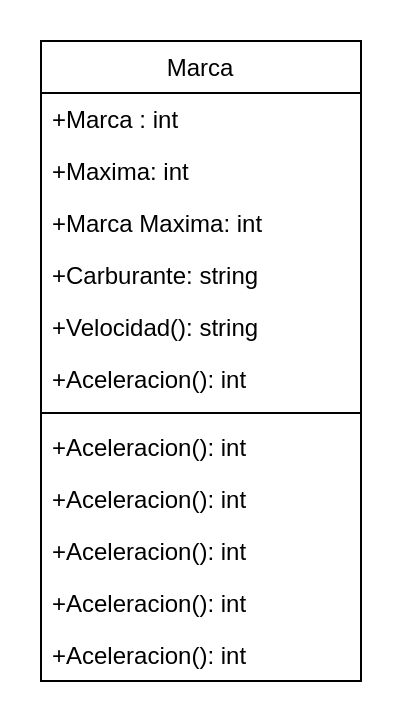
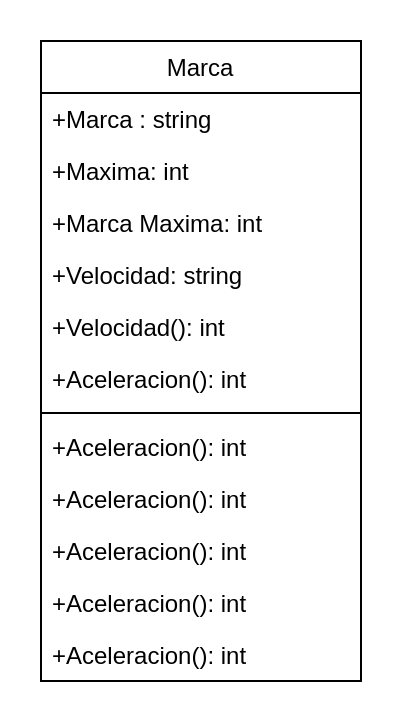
  <mxCell id="0" />
  <mxCell id="1" parent="0" />
  <mxCell id="2" value="Marca" style="swimlane;fontStyle=0;align=center;verticalAlign=top;childLayout=stackLayout;horizontal=1;startSize=26;horizontalStack=0;resizeParent=1;resizeLast=0;collapsible=1;marginBottom=0;rounded=0;shadow=0;strokeWidth=1;" vertex="1" parent="1"><mxGeometry x="20" y="20" width="160" height="320" as="geometry"><mxRectangle x="550" y="140" width="160" height="26" as="alternateBounds" /></mxGeometry></mxCell>
- <mxCell id="3" value="+Marca : int" style="text;align=left;verticalAlign=top;spacingLeft=4;spacingRight=4;overflow=hidden;rotatable=0;points=[[0,0.5],[1,0.5]];portConstraint=eastwest;" vertex="1" parent="2"><mxGeometry y="26" width="160" height="26" as="geometry" /></mxCell>
+ <mxCell id="3" value="+Marca : string" style="text;align=left;verticalAlign=top;spacingLeft=4;spacingRight=4;overflow=hidden;rotatable=0;points=[[0,0.5],[1,0.5]];portConstraint=eastwest;" vertex="1" parent="2"><mxGeometry y="26" width="160" height="26" as="geometry" /></mxCell>
  <mxCell id="4" value="+Maxima: int" style="text;align=left;verticalAlign=top;spacingLeft=4;spacingRight=4;overflow=hidden;rotatable=0;points=[[0,0.5],[1,0.5]];portConstraint=eastwest;rounded=0;shadow=0;html=0;" vertex="1" parent="2"><mxGeometry y="52" width="160" height="26" as="geometry" /></mxCell>
  <mxCell id="5" value="+Marca Maxima: int" style="text;align=left;verticalAlign=top;spacingLeft=4;spacingRight=4;overflow=hidden;rotatable=0;points=[[0,0.5],[1,0.5]];portConstraint=eastwest;rounded=0;shadow=0;html=0;" vertex="1" parent="2"><mxGeometry y="78" width="160" height="26" as="geometry" /></mxCell>
- <mxCell id="6" value="+Carburante: string" style="text;align=left;verticalAlign=top;spacingLeft=4;spacingRight=4;overflow=hidden;rotatable=0;points=[[0,0.5],[1,0.5]];portConstraint=eastwest;rounded=0;shadow=0;html=0;" vertex="1" parent="2"><mxGeometry y="104" width="160" height="26" as="geometry" /></mxCell>
- <mxCell id="7" value="+Velocidad(): string" style="text;align=left;verticalAlign=top;spacingLeft=4;spacingRight=4;overflow=hidden;rotatable=0;points=[[0,0.5],[1,0.5]];portConstraint=eastwest;" vertex="1" parent="2"><mxGeometry y="130" width="160" height="26" as="geometry" /></mxCell>
+ <mxCell id="6" value="+Velocidad: string" style="text;align=left;verticalAlign=top;spacingLeft=4;spacingRight=4;overflow=hidden;rotatable=0;points=[[0,0.5],[1,0.5]];portConstraint=eastwest;rounded=0;shadow=0;html=0;" vertex="1" parent="2"><mxGeometry y="104" width="160" height="26" as="geometry" /></mxCell>
+ <mxCell id="7" value="+Velocidad(): int" style="text;align=left;verticalAlign=top;spacingLeft=4;spacingRight=4;overflow=hidden;rotatable=0;points=[[0,0.5],[1,0.5]];portConstraint=eastwest;" vertex="1" parent="2"><mxGeometry y="130" width="160" height="26" as="geometry" /></mxCell>
  <mxCell id="8" value="+Aceleracion(): int" style="text;align=left;verticalAlign=top;spacingLeft=4;spacingRight=4;overflow=hidden;rotatable=0;points=[[0,0.5],[1,0.5]];portConstraint=eastwest;" vertex="1" parent="2"><mxGeometry y="156" width="160" height="26" as="geometry" /></mxCell>
  <mxCell id="9" value="" style="line;html=1;strokeWidth=1;align=left;verticalAlign=middle;spacingTop=-1;spacingLeft=3;spacingRight=3;rotatable=0;labelPosition=right;points=[];portConstraint=eastwest;" vertex="1" parent="2"><mxGeometry y="182" width="160" height="8" as="geometry" /></mxCell>
  <mxCell id="10" value="+Aceleracion(): int" style="text;align=left;verticalAlign=top;spacingLeft=4;spacingRight=4;overflow=hidden;rotatable=0;points=[[0,0.5],[1,0.5]];portConstraint=eastwest;" vertex="1" parent="2"><mxGeometry y="190" width="160" height="26" as="geometry" /></mxCell>
  <mxCell id="11" value="+Aceleracion(): int" style="text;align=left;verticalAlign=top;spacingLeft=4;spacingRight=4;overflow=hidden;rotatable=0;points=[[0,0.5],[1,0.5]];portConstraint=eastwest;" vertex="1" parent="2"><mxGeometry y="216" width="160" height="26" as="geometry" /></mxCell>
  <mxCell id="12" value="+Aceleracion(): int" style="text;align=left;verticalAlign=top;spacingLeft=4;spacingRight=4;overflow=hidden;rotatable=0;points=[[0,0.5],[1,0.5]];portConstraint=eastwest;" vertex="1" parent="2"><mxGeometry y="242" width="160" height="26" as="geometry" /></mxCell>
  <mxCell id="13" value="+Aceleracion(): int" style="text;align=left;verticalAlign=top;spacingLeft=4;spacingRight=4;overflow=hidden;rotatable=0;points=[[0,0.5],[1,0.5]];portConstraint=eastwest;" vertex="1" parent="2"><mxGeometry y="268" width="160" height="26" as="geometry" /></mxCell>
  <mxCell id="14" value="+Aceleracion(): int" style="text;align=left;verticalAlign=top;spacingLeft=4;spacingRight=4;overflow=hidden;rotatable=0;points=[[0,0.5],[1,0.5]];portConstraint=eastwest;" vertex="1" parent="2"><mxGeometry y="294" width="160" height="26" as="geometry" /></mxCell>
